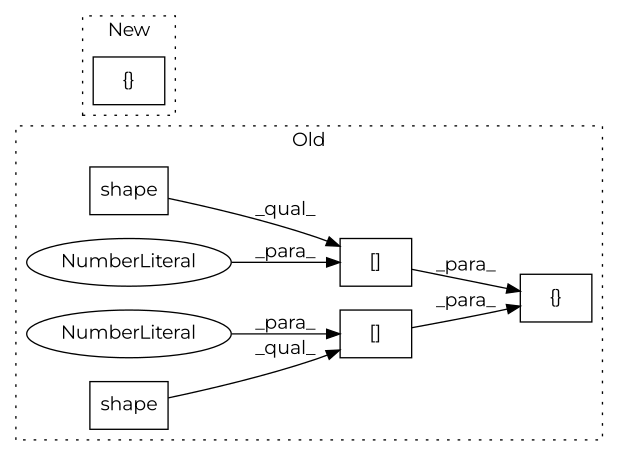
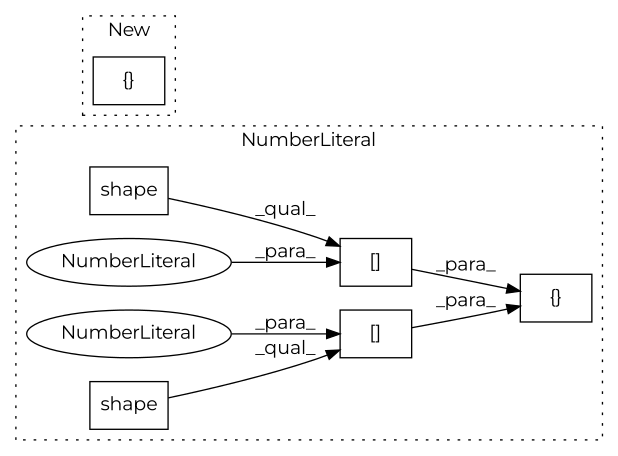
  digraph {
    rankdir=LR
    fontname=Montserrat
    node [a=32 l="6,1" shape=box fontname=Montserrat]
    edge [fontname=Montserrat]
    n1 [label=shape s="864,872"]
    n2 [a=2 l="21,1" label="[]" s="853,875"]
    n3 [a=34 l=1 label=NumberLiteral s=874 shape=ellipse]
    n4 [a=4 l="1,1" label="{}" s="829,876"]
    n5 [a=2 l="20,1" label="[]" s="830,851"]
    n6 [a=34 l=1 label=NumberLiteral s=850 shape=ellipse]
    n7 [label=shape s="841,848"]
    n8 [a=4 l="1,1" label="{}" s="817,840"]
    subgraph cluster_1 {
-     label=Old
+     label=NumberLiteral
      style=dotted
      n1
      n2
      n3
      n4
      n5
      n6
      n7
    }
    subgraph cluster_2 {
      label=New
      style=dotted
      n8
    }
    n1 -> n2 [label=_qual_]
    n2 -> n4 [label=_para_]
    n3 -> n2 [label=_para_]
    n5 -> n4 [label=_para_]
    n6 -> n5 [label=_para_]
    n7 -> n5 [label=_qual_]
  }
